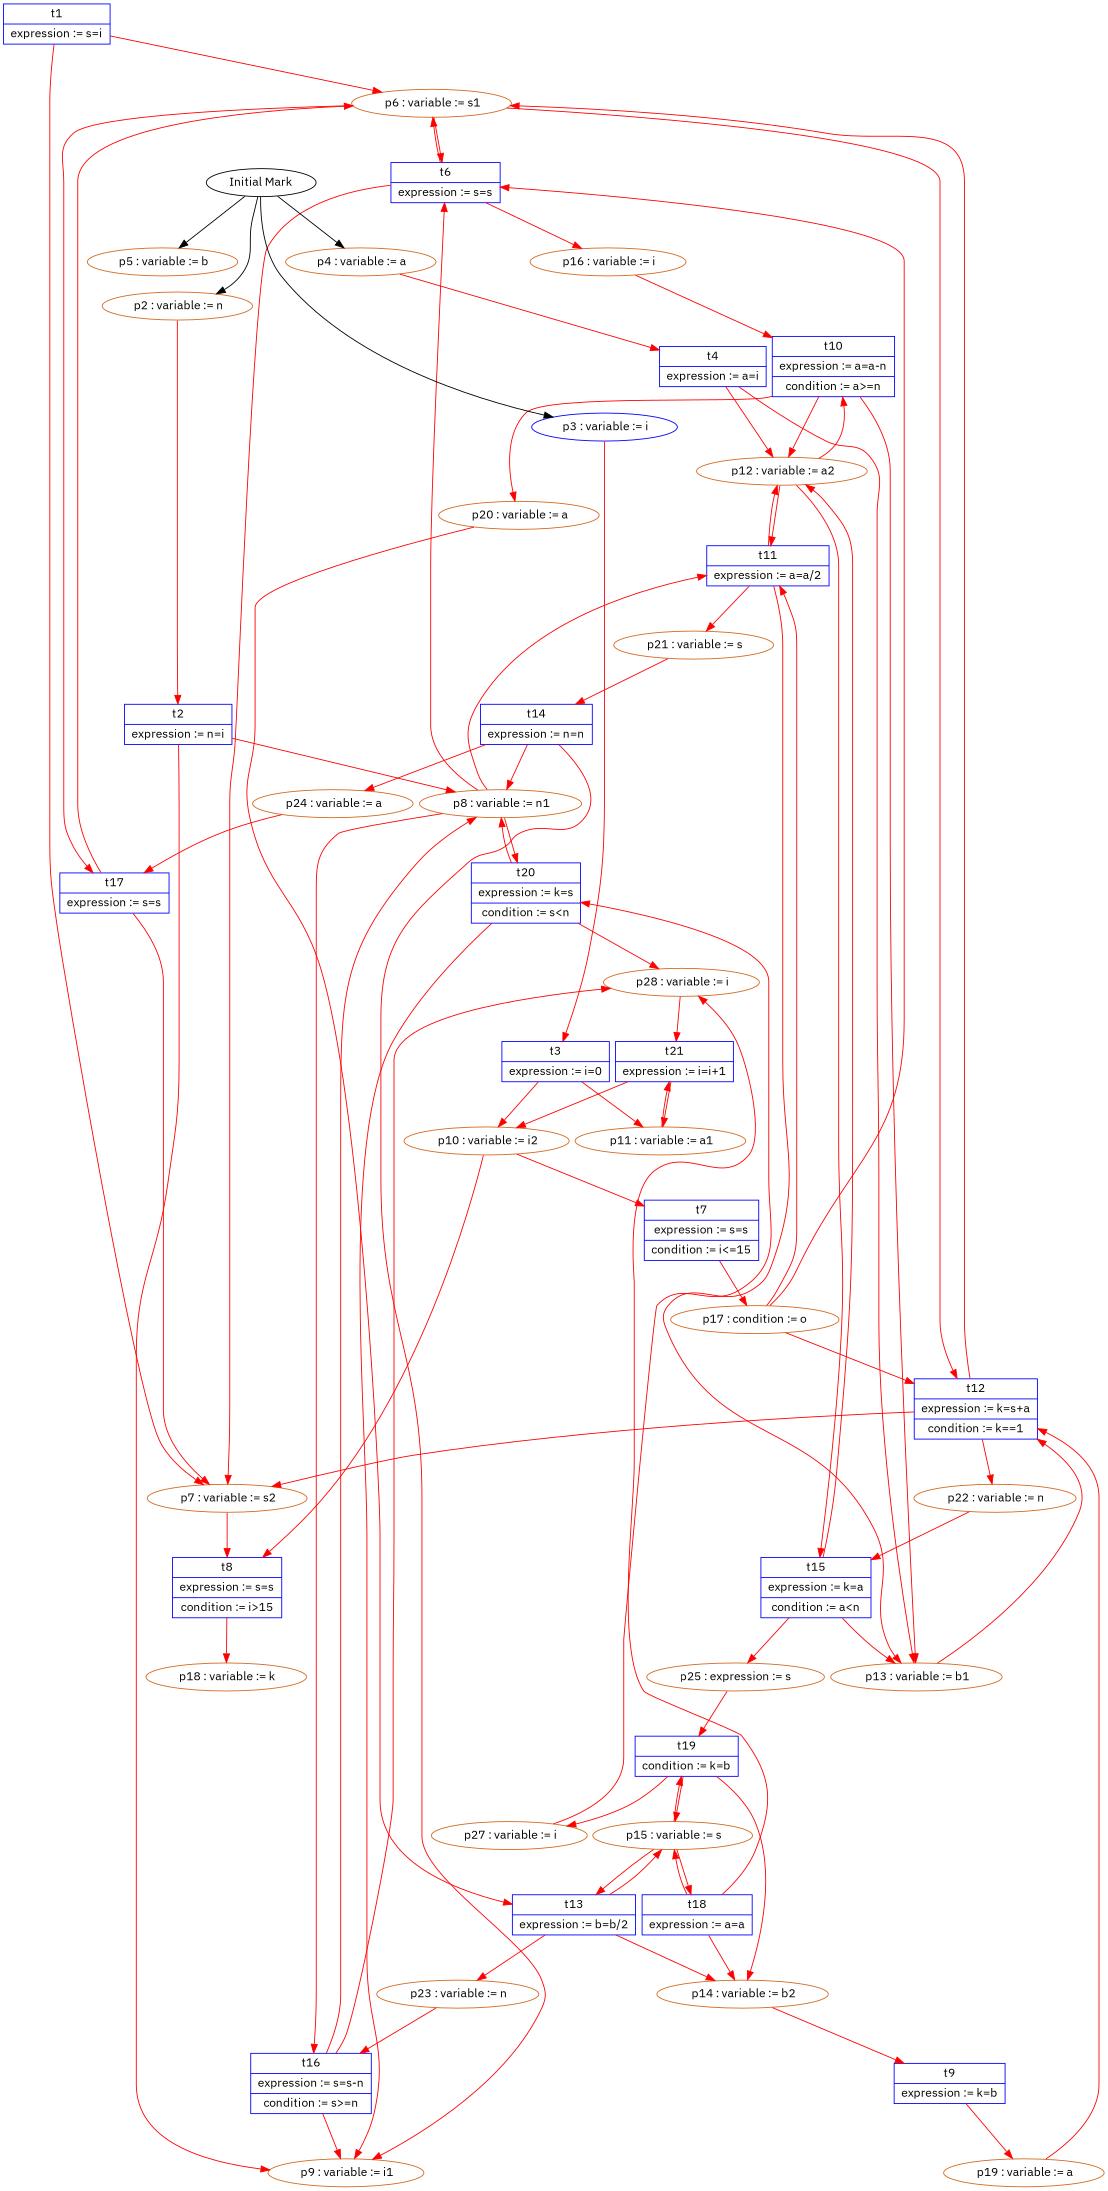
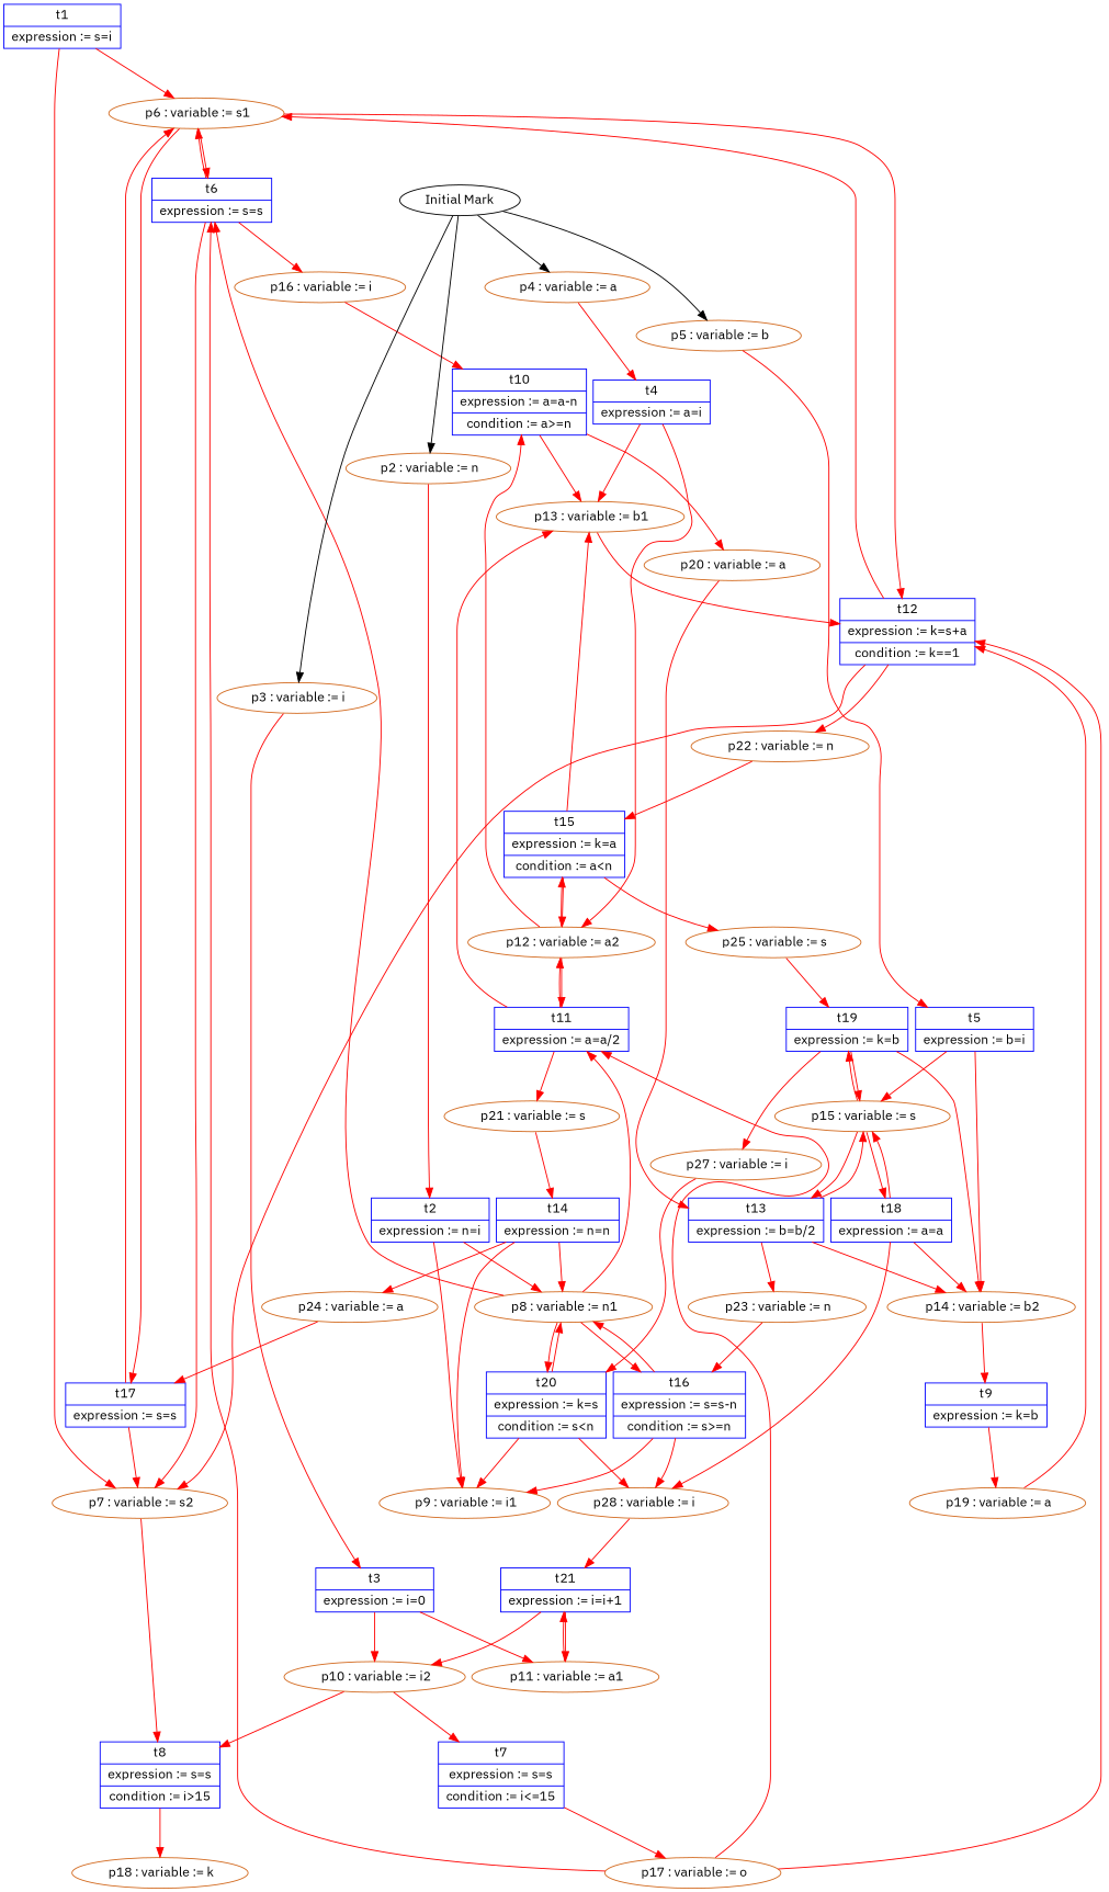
  digraph {
    fontname="IBM Plex Sans"
    fontsize=14
    nodesep=0.1
    ranksep=0.5
    node [color=chocolate fontname="IBM Plex Sans" shape=ellipse]
    edge [color=red fontname="IBM Plex Sans"]
    n1 [color=blue height=0.25 label="{ t1 | expression := s=i }" shape=record width=0.4]
    n2 [height=0.25 label=" p6 : variable := s1" width=0.4]
    n3 [height=0.25 label=" p7 : variable := s2" width=0.4]
    n4 [height=0.25 label=" p2 : variable := n" width=0.4]
    n5 [color=blue height=0.25 label="{ t2 | expression := n=i }" shape=record width=0.4]
    n6 [height=0.25 label=" p8 : variable := n1" width=0.4]
    n7 [height=0.25 label=" p9 : variable := i1" width=0.4]
-   n8 [color=blue height=0.25 label=" p3 : variable := i" width=0.4]
+   n8 [height=0.25 label=" p3 : variable := i" width=0.4]
    n9 [color=blue height=0.25 label="{ t3 | expression := i=0 }" shape=record width=0.4]
    n10 [height=0.25 label=" p10 : variable := i2" width=0.4]
    n11 [height=0.25 label=" p11 : variable := a1" width=0.4]
    n12 [height=0.25 label=" p4 : variable := a" width=0.4]
    n13 [color=blue height=0.25 label="{ t4 | expression := a=i }" shape=record width=0.4]
    n14 [height=0.25 label=" p12 : variable := a2" width=0.4]
    n15 [height=0.25 label=" p13 : variable := b1" width=0.4]
    n16 [height=0.25 label=" p5 : variable := b" width=0.4]
+   n17 [color=blue height=0.25 label="{ t5 | expression := b=i }" shape=record width=0.4]
    n18 [height=0.25 label=" p14 : variable := b2" width=0.4]
    n19 [height=0.25 label=" p15 : variable := s" width=0.4]
    n20 [color=blue height=0.25 label="{ t6 | expression := s=s }" shape=record width=0.4]
    n21 [color=blue height=0.25 label="{ t12 | expression := k=s+a | condition := k==1 }" shape=record width=0.4]
    n22 [color=blue height=0.25 label="{ t17 | expression := s=s }" shape=record width=0.4]
    n23 [height=0.25 label=" p16 : variable := i" width=0.4]
    n24 [height=0.25 label=" p22 : variable := n" width=0.4]
    n25 [color=blue height=0.25 label="{ t8 | expression := s=s | condition := i\>15 }" shape=record width=0.4]
    n26 [height=0.25 label=" p18 : variable := k" width=0.4]
    n27 [color=blue height=0.25 label="{ t11 | expression := a=a/2 }" shape=record width=0.4]
    n28 [color=blue height=0.25 label="{ t16 | expression := s=s-n | condition := s\>=n }" shape=record width=0.4]
    n29 [color=blue height=0.25 label="{ t20 | expression := k=s | condition := s\<n }" shape=record width=0.4]
    n30 [height=0.25 label=" p21 : variable := s" width=0.4]
    n31 [height=0.25 label=" p28 : variable := i" width=0.4]
    n32 [color=blue height=0.25 label="{ t14 | expression := n=n }" shape=record width=0.4]
    n33 [height=0.25 label=" p24 : variable := a" width=0.4]
    n34 [color=blue height=0.25 label="{ t7 | expression := s=s | condition := i\<=15 }" shape=record width=0.4]
-   n35 [height=0.25 label="p17 : condition := o" width=0.4]
+   n35 [height=0.25 label=" p17 : variable := o" width=0.4]
    n36 [color=blue height=0.25 label="{ t21 | expression := i=i+1 }" shape=record width=0.4]
    n37 [color=blue height=0.25 label="{ t10 | expression := a=a-n | condition := a\>=n }" shape=record width=0.4]
    n38 [color=blue height=0.25 label="{ t15 | expression := k=a | condition := a\<n }" shape=record width=0.4]
    n39 [height=0.25 label=" p20 : variable := a" width=0.4]
-   n40 [height=0.25 label="p25 : expression := s" width=0.4]
+   n40 [height=0.25 label=" p25 : variable := s" width=0.4]
    n41 [color=blue height=0.25 label="{ t9 | expression := k=b }" shape=record width=0.4]
    n42 [height=0.25 label=" p19 : variable := a" width=0.4]
    n43 [color=blue height=0.25 label="{ t13 | expression := b=b/2 }" shape=record width=0.4]
    n44 [color=blue height=0.25 label="{ t18 | expression := a=a }" shape=record width=0.4]
-   n45 [color=blue height=0.25 label="{ t19 | condition := k=b }" shape=record width=0.4]
+   n45 [color=blue height=0.25 label="{ t19 | expression := k=b }" shape=record width=0.4]
    n46 [height=0.25 label=" p23 : variable := n" width=0.4]
    n47 [height=0.25 label=" p27 : variable := i" width=0.4]
    n48 [color=black height=0.25 label="Initial Mark" width=0.4]
    n1 -> n2 [label=" "]
    n1 -> n3 [label=" "]
    n2 -> n20 [label=" "]
    n2 -> n21 [label=" "]
    n2 -> n22 [label=" "]
    n3 -> n25 [label=" "]
    n4 -> n5 [label=" "]
    n5 -> n6 [label=" "]
    n5 -> n7 [label=" "]
    n6 -> n20 [label=" "]
    n6 -> n27 [label=" "]
    n6 -> n28 [label=" "]
    n6 -> n29 [label=" "]
    n8 -> n9 [label=" "]
    n9 -> n10 [label=" "]
    n9 -> n11 [label=" "]
    n10 -> n25 [label=" "]
    n10 -> n34 [label=" "]
    n11 -> n36 [label=" "]
    n12 -> n13 [label=" "]
    n13 -> n14 [label=" "]
    n13 -> n15 [label=" "]
    n14 -> n27 [label=" "]
    n14 -> n37 [label=" "]
    n14 -> n38 [label=" "]
    n15 -> n21 [label=" "]
+   n16 -> n17 [label=" "]
+   n17 -> n18 [label=" "]
+   n17 -> n19 [label=" "]
    n18 -> n41 [label=" "]
    n19 -> n43 [label=" "]
    n19 -> n44 [label=" "]
    n19 -> n45 [label=" "]
    n20 -> n2 [label=" "]
    n20 -> n3 [label=" "]
    n20 -> n23 [label=" "]
    n21 -> n2 [label=" "]
    n21 -> n3 [label=" "]
    n21 -> n24 [label=" "]
    n22 -> n2 [label=" "]
    n22 -> n3 [label=" "]
    n23 -> n37 [label=" "]
    n24 -> n38 [label=" "]
    n25 -> n26 [label=" "]
    n27 -> n14 [label=" "]
    n27 -> n15 [label=" "]
    n27 -> n30 [label=" "]
    n28 -> n6 [label=" "]
    n28 -> n7 [label=" "]
    n28 -> n31 [label=" "]
    n29 -> n6 [label=" "]
    n29 -> n7 [label=" "]
    n29 -> n31 [label=" "]
    n30 -> n32 [label=" "]
    n31 -> n36 [label=" "]
    n32 -> n6 [label=" "]
    n32 -> n7 [label=" "]
    n32 -> n33 [label=" "]
    n33 -> n22 [label=" "]
    n34 -> n35 [label=" "]
    n35 -> n20 [label=" "]
    n35 -> n21 [label=" "]
    n35 -> n27 [label=" "]
    n36 -> n10 [label=" "]
    n36 -> n11 [label=" "]
-   n37 -> n14 [label=" "]
    n37 -> n15 [label=" "]
    n37 -> n39 [label=" "]
    n38 -> n14 [label=" "]
    n38 -> n15 [label=" "]
    n38 -> n40 [label=" "]
    n39 -> n43 [label=" "]
    n40 -> n45 [label=" "]
    n41 -> n42 [label=" "]
    n42 -> n21 [label=" "]
    n43 -> n18 [label=" "]
    n43 -> n19 [label=" "]
    n43 -> n46 [label=" "]
    n44 -> n18 [label=" "]
    n44 -> n19 [label=" "]
    n44 -> n31 [label=" "]
    n45 -> n18 [label=" "]
    n45 -> n19 [label=" "]
    n45 -> n47 [label=" "]
    n46 -> n28 [label=" "]
    n47 -> n29 [label=" "]
    n48 -> n4 [color=black label=" "]
    n48 -> n8 [color=black label=" "]
    n48 -> n12 [color=black label=" "]
    n48 -> n16 [color=black label=" "]
  }
